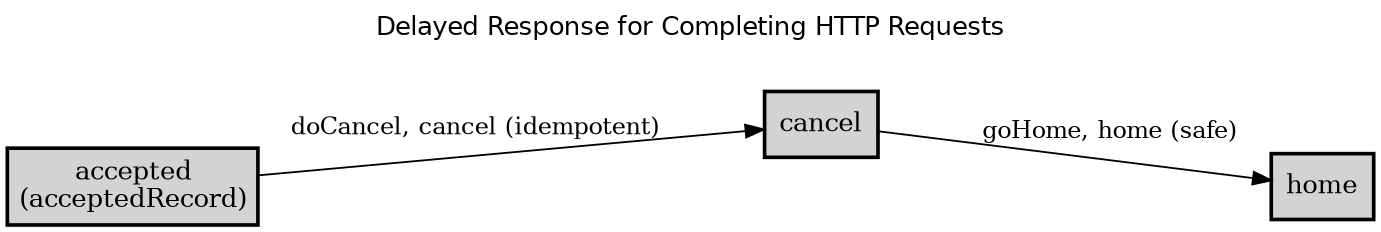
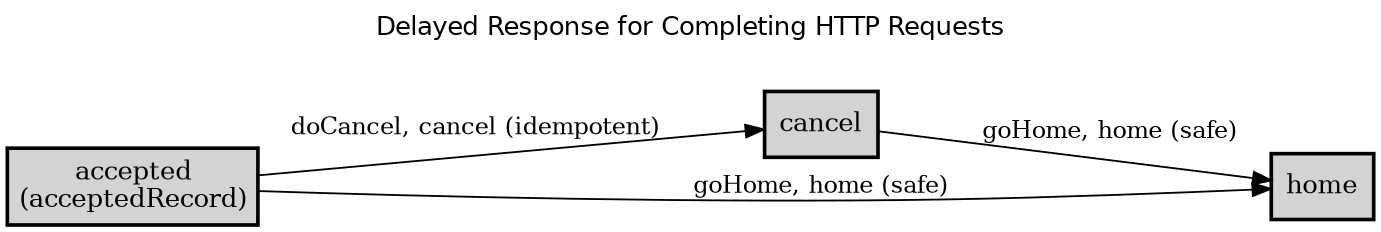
  digraph {
    fontname=Helvetica
    label="Delayed Response for Completing HTTP Requests"
    labelloc=t
    rankdir=LR
    node [fillcolor=lightgray shape=box style="bold,filled"]
    edge [fontsize=13]
    n1 [label=<<table cellspacing="0" cellpadding="5" border="0"><tr><td>accepted<br />(acceptedRecord)<br /></td></tr></table>> margin=0.02]
    n2 [label=cancel]
    n3 [label=home]
    n1 -> n2 [label=<doCancel, cancel (idempotent)>]
+   n1 -> n3 [label=<goHome, home (safe)>]
    n2 -> n3 [label=<goHome, home (safe)>]
  }
